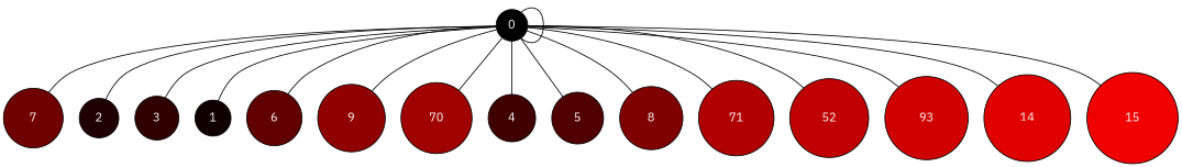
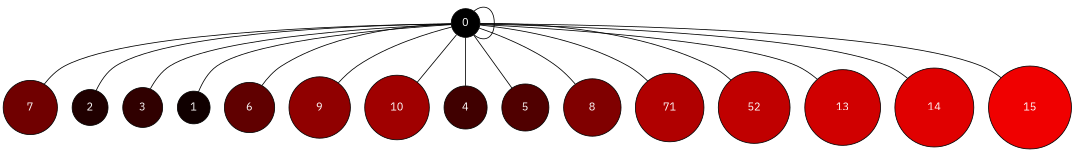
  strict graph {
    fontname="IBM Plex Sans"
    node [fixedsize=true fontcolor="#FFFFFF" fontname="IBM Plex Sans" shape=circle style=filled]
    edge [fontname="IBM Plex Sans"]
    0 [fillcolor="# 00000" height=0.5 width=0.5]
    7 [fillcolor="#700000" height=0.9375 width=0.9375]
    2 [fillcolor="#200000" height=0.625 width=0.625]
    3 [fillcolor="#300000" height=0.6875 width=0.6875]
    1 [fillcolor="#100000" height=0.5625 width=0.5625]
    6 [fillcolor="#600000" height=0.875 width=0.875]
    9 [fillcolor="#900000" height=1.0625 width=1.0625]
-   10 [fillcolor="#a00000" height=1.125 width=1.125 label=70]
+   10 [fillcolor="#a00000" height=1.125 width=1.125]
    4 [fillcolor="#400000" height=0.75 width=0.75]
    5 [fillcolor="#500000" height=0.8125 width=0.8125]
    8 [fillcolor="#800000" height=1.0 width=1.0]
    n12 [fillcolor="#b00000" height=1.1875 label=71 width=1.1875]
    n13 [fillcolor="#c00000" height=1.25 label=52 width=1.25]
-   13 [fillcolor="#d00000" height=1.3125 width=1.3125 label=93]
+   13 [fillcolor="#d00000" height=1.3125 width=1.3125]
    14 [fillcolor="#e00000" height=1.375 width=1.375]
    15 [fillcolor="#f00000" height=1.4375 width=1.4375]
    0 -- 0
    0 -- 7
    0 -- 2
    0 -- 3
    0 -- 1
    0 -- 6
    0 -- 9
    0 -- 10
    0 -- 4
    0 -- 5
    0 -- 8
    0 -- n12
    0 -- n13
    0 -- 13
    0 -- 14
    0 -- 15
  }
